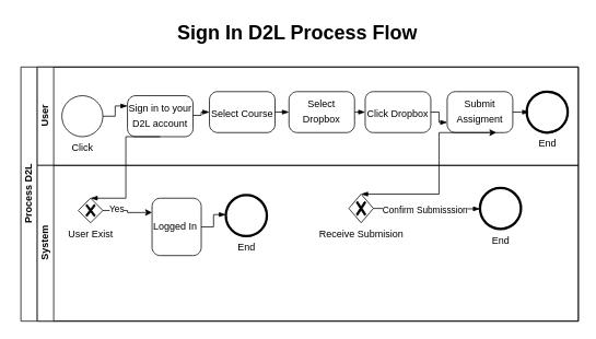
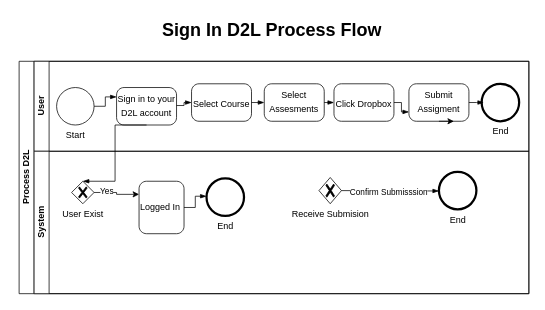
  <mxCell id="0" />
  <mxCell id="1" parent="0" />
  <mxCell id="2" value="Process D2L" style="swimlane;html=1;childLayout=stackLayout;resizeParent=1;resizeParentMax=0;horizontal=0;startSize=20;horizontalStack=0;" parent="1" vertex="1"><mxGeometry x="25" y="81" width="680" height="310" as="geometry" /></mxCell>
  <mxCell id="3" value="User" style="swimlane;html=1;startSize=20;horizontal=0;" parent="2" vertex="1"><mxGeometry x="20" width="660" height="120" as="geometry" /></mxCell>
- <mxCell id="4" value="Click" style="points=[[0.145,0.145,0],[0.5,0,0],[0.855,0.145,0],[1,0.5,0],[0.855,0.855,0],[0.5,1,0],[0.145,0.855,0],[0,0.5,0]];shape=mxgraph.bpmn.event;html=1;verticalLabelPosition=bottom;labelBackgroundColor=#ffffff;verticalAlign=top;align=center;perimeter=ellipsePerimeter;outlineConnect=0;aspect=fixed;outline=standard;symbol=general;" parent="3" vertex="1"><mxGeometry x="30" y="35" width="50" height="50" as="geometry" /></mxCell>
+ <mxCell id="4" value="Start" style="points=[[0.145,0.145,0],[0.5,0,0],[0.855,0.145,0],[1,0.5,0],[0.855,0.855,0],[0.5,1,0],[0.145,0.855,0],[0,0.5,0]];shape=mxgraph.bpmn.event;html=1;verticalLabelPosition=bottom;labelBackgroundColor=#ffffff;verticalAlign=top;align=center;perimeter=ellipsePerimeter;outlineConnect=0;aspect=fixed;outline=standard;symbol=general;" parent="3" vertex="1"><mxGeometry x="30" y="35" width="50" height="50" as="geometry" /></mxCell>
  <mxCell id="5" value="Sign in to your D2L account&lt;span style=&quot;font-size: medium; text-align: start;&quot;&gt;&lt;/span&gt;" style="points=[[0.25,0,0],[0.5,0,0],[0.75,0,0],[1,0.25,0],[1,0.5,0],[1,0.75,0],[0.75,1,0],[0.5,1,0],[0.25,1,0],[0,0.75,0],[0,0.5,0],[0,0.25,0]];shape=mxgraph.bpmn.task;whiteSpace=wrap;rectStyle=rounded;size=10;html=1;container=1;expand=0;collapsible=0;taskMarker=abstract;" parent="3" vertex="1"><mxGeometry x="110" y="35" width="80" height="50" as="geometry" /></mxCell>
  <mxCell id="6" value="&lt;h1&gt;Sign In D2L Process Flow&lt;/h1&gt;" style="text;html=1;strokeColor=none;fillColor=none;spacing=5;spacingTop=-20;whiteSpace=wrap;overflow=hidden;rounded=0;align=center;" parent="5" vertex="1"><mxGeometry x="-135" y="-96" width="685" height="120" as="geometry" /></mxCell>
- <mxCell id="7" value="Select Dropbox&lt;span style=&quot;font-size: medium; text-align: start;&quot;&gt;&lt;/span&gt;" style="points=[[0.25,0,0],[0.5,0,0],[0.75,0,0],[1,0.25,0],[1,0.5,0],[1,0.75,0],[0.75,1,0],[0.5,1,0],[0.25,1,0],[0,0.75,0],[0,0.5,0],[0,0.25,0]];shape=mxgraph.bpmn.task;whiteSpace=wrap;rectStyle=rounded;size=10;html=1;container=1;expand=0;collapsible=0;taskMarker=abstract;" parent="5" vertex="1"><mxGeometry x="197" y="-5" width="80" height="50" as="geometry" /></mxCell>
+ <mxCell id="7" value="Select Assesments&lt;span style=&quot;font-size: medium; text-align: start;&quot;&gt;&lt;/span&gt;" style="points=[[0.25,0,0],[0.5,0,0],[0.75,0,0],[1,0.25,0],[1,0.5,0],[1,0.75,0],[0.75,1,0],[0.5,1,0],[0.25,1,0],[0,0.75,0],[0,0.5,0],[0,0.25,0]];shape=mxgraph.bpmn.task;whiteSpace=wrap;rectStyle=rounded;size=10;html=1;container=1;expand=0;collapsible=0;taskMarker=abstract;" parent="5" vertex="1"><mxGeometry x="197" y="-5" width="80" height="50" as="geometry" /></mxCell>
  <mxCell id="8" value="" style="edgeStyle=elbowEdgeStyle;fontSize=12;html=1;endArrow=blockThin;endFill=1;rounded=0;entryX=0;entryY=0.5;entryDx=0;entryDy=0;entryPerimeter=0;" parent="5" target="29" edge="1"><mxGeometry width="160" relative="1" as="geometry"><mxPoint x="80" y="24" as="sourcePoint" /><mxPoint x="240" y="24" as="targetPoint" /></mxGeometry></mxCell>
  <mxCell id="9" value="" style="edgeStyle=elbowEdgeStyle;fontSize=12;html=1;endArrow=blockThin;endFill=1;rounded=0;exitX=1;exitY=0.5;exitDx=0;exitDy=0;exitPerimeter=0;entryX=0;entryY=0.25;entryDx=0;entryDy=0;entryPerimeter=0;" parent="3" source="4" target="5" edge="1"><mxGeometry width="160" relative="1" as="geometry"><mxPoint x="160" y="50" as="sourcePoint" /><mxPoint x="110" y="60" as="targetPoint" /></mxGeometry></mxCell>
  <mxCell id="10" value="Click Dropbox&lt;span style=&quot;font-size: medium; text-align: start;&quot;&gt;&lt;/span&gt;" style="points=[[0.25,0,0],[0.5,0,0],[0.75,0,0],[1,0.25,0],[1,0.5,0],[1,0.75,0],[0.75,1,0],[0.5,1,0],[0.25,1,0],[0,0.75,0],[0,0.5,0],[0,0.25,0]];shape=mxgraph.bpmn.task;whiteSpace=wrap;rectStyle=rounded;size=10;html=1;container=1;expand=0;collapsible=0;taskMarker=abstract;" parent="3" vertex="1"><mxGeometry x="400" y="30" width="80" height="50" as="geometry" /></mxCell>
  <mxCell id="11" value="Submit Assigment&lt;span style=&quot;font-size: medium; text-align: start;&quot;&gt;&lt;/span&gt;" style="points=[[0.25,0,0],[0.5,0,0],[0.75,0,0],[1,0.25,0],[1,0.5,0],[1,0.75,0],[0.75,1,0],[0.5,1,0],[0.25,1,0],[0,0.75,0],[0,0.5,0],[0,0.25,0]];shape=mxgraph.bpmn.task;whiteSpace=wrap;rectStyle=rounded;size=10;html=1;container=1;expand=0;collapsible=0;taskMarker=abstract;" parent="3" vertex="1"><mxGeometry x="500" y="30" width="80" height="50" as="geometry" /></mxCell>
  <mxCell id="12" value="End" style="points=[[0.145,0.145,0],[0.5,0,0],[0.855,0.145,0],[1,0.5,0],[0.855,0.855,0],[0.5,1,0],[0.145,0.855,0],[0,0.5,0]];shape=mxgraph.bpmn.event;html=1;verticalLabelPosition=bottom;labelBackgroundColor=#ffffff;verticalAlign=top;align=center;perimeter=ellipsePerimeter;outlineConnect=0;aspect=fixed;outline=end;symbol=terminate2;" parent="3" vertex="1"><mxGeometry x="597" y="30" width="50" height="50" as="geometry" /></mxCell>
  <mxCell id="13" value="" style="edgeStyle=elbowEdgeStyle;fontSize=12;html=1;endArrow=blockThin;endFill=1;rounded=0;exitX=1;exitY=0.5;exitDx=0;exitDy=0;exitPerimeter=0;entryX=0;entryY=0.5;entryDx=0;entryDy=0;entryPerimeter=0;" parent="3" source="7" target="10" edge="1"><mxGeometry width="160" relative="1" as="geometry"><mxPoint x="240" y="200" as="sourcePoint" /><mxPoint x="400" y="200" as="targetPoint" /></mxGeometry></mxCell>
  <mxCell id="14" value="" style="edgeStyle=elbowEdgeStyle;fontSize=12;html=1;endArrow=blockThin;endFill=1;rounded=0;exitX=1;exitY=0.5;exitDx=0;exitDy=0;exitPerimeter=0;entryX=0;entryY=0.75;entryDx=0;entryDy=0;entryPerimeter=0;" parent="3" source="10" target="11" edge="1"><mxGeometry width="160" relative="1" as="geometry"><mxPoint x="240" y="200" as="sourcePoint" /><mxPoint x="400" y="200" as="targetPoint" /></mxGeometry></mxCell>
  <mxCell id="15" style="edgeStyle=orthogonalEdgeStyle;rounded=0;orthogonalLoop=1;jettySize=auto;html=1;exitX=0.5;exitY=1;exitDx=0;exitDy=0;exitPerimeter=0;entryX=0.75;entryY=1;entryDx=0;entryDy=0;entryPerimeter=0;" parent="3" source="11" target="11" edge="1"><mxGeometry relative="1" as="geometry" /></mxCell>
- <mxCell id="16" value="" style="edgeStyle=elbowEdgeStyle;fontSize=12;html=1;endArrow=blockThin;endFill=1;rounded=0;exitX=0.5;exitY=1;exitDx=0;exitDy=0;exitPerimeter=0;entryX=0.5;entryY=0;entryDx=0;entryDy=0;entryPerimeter=0;" parent="3" source="11" target="24" edge="1"><mxGeometry width="160" relative="1" as="geometry"><mxPoint x="320" y="100" as="sourcePoint" /><mxPoint x="480" y="100" as="targetPoint" /><Array as="points"><mxPoint x="490" y="130" /></Array></mxGeometry></mxCell>
  <mxCell id="17" value="System" style="swimlane;html=1;startSize=20;horizontal=0;" parent="2" vertex="1"><mxGeometry x="20" y="120" width="660" height="190" as="geometry" /></mxCell>
  <mxCell id="18" value="" style="edgeStyle=orthogonalEdgeStyle;rounded=0;orthogonalLoop=1;jettySize=auto;html=1;entryX=0;entryY=0.25;entryDx=0;entryDy=0;entryPerimeter=0;" parent="17" source="20" target="21" edge="1"><mxGeometry relative="1" as="geometry"><mxPoint x="225" y="45" as="targetPoint" /></mxGeometry></mxCell>
  <mxCell id="19" value="Yes" style="edgeLabel;html=1;align=center;verticalAlign=middle;resizable=0;points=[];" parent="18" vertex="1" connectable="0"><mxGeometry x="-0.473" y="2" relative="1" as="geometry"><mxPoint as="offset" /></mxGeometry></mxCell>
  <mxCell id="20" value="User Exist" style="points=[[0.25,0.25,0],[0.5,0,0],[0.75,0.25,0],[1,0.5,0],[0.75,0.75,0],[0.5,1,0],[0.25,0.75,0],[0,0.5,0]];shape=mxgraph.bpmn.gateway2;html=1;verticalLabelPosition=bottom;labelBackgroundColor=#ffffff;verticalAlign=top;align=center;perimeter=rhombusPerimeter;outlineConnect=0;outline=none;symbol=none;gwType=exclusive;" parent="17" vertex="1"><mxGeometry x="50" y="40" width="30" height="30" as="geometry" /></mxCell>
  <mxCell id="21" value="Logged In&amp;nbsp;" style="points=[[0.25,0,0],[0.5,0,0],[0.75,0,0],[1,0.25,0],[1,0.5,0],[1,0.75,0],[0.75,1,0],[0.5,1,0],[0.25,1,0],[0,0.75,0],[0,0.5,0],[0,0.25,0]];shape=mxgraph.bpmn.task;whiteSpace=wrap;rectStyle=rounded;size=10;html=1;container=1;expand=0;collapsible=0;taskMarker=abstract;" parent="17" vertex="1"><mxGeometry x="140" y="40" width="60" height="70" as="geometry" /></mxCell>
  <mxCell id="22" value="End" style="points=[[0.145,0.145,0],[0.5,0,0],[0.855,0.145,0],[1,0.5,0],[0.855,0.855,0],[0.5,1,0],[0.145,0.855,0],[0,0.5,0]];shape=mxgraph.bpmn.event;html=1;verticalLabelPosition=bottom;labelBackgroundColor=#ffffff;verticalAlign=top;align=center;perimeter=ellipsePerimeter;outlineConnect=0;aspect=fixed;outline=end;symbol=terminate2;" parent="17" vertex="1"><mxGeometry x="540" y="27.5" width="50" height="50" as="geometry" /></mxCell>
  <mxCell id="23" value="" style="edgeStyle=elbowEdgeStyle;fontSize=12;html=1;endArrow=blockThin;endFill=1;rounded=0;exitX=1;exitY=0.5;exitDx=0;exitDy=0;exitPerimeter=0;" parent="17" source="11" edge="1"><mxGeometry width="160" relative="1" as="geometry"><mxPoint x="470" y="31.45" as="sourcePoint" /><mxPoint x="600" y="-65" as="targetPoint" /></mxGeometry></mxCell>
  <mxCell id="24" value="Receive Submision" style="points=[[0.25,0.25,0],[0.5,0,0],[0.75,0.25,0],[1,0.5,0],[0.75,0.75,0],[0.5,1,0],[0.25,0.75,0],[0,0.5,0]];shape=mxgraph.bpmn.gateway2;html=1;verticalLabelPosition=bottom;labelBackgroundColor=#ffffff;verticalAlign=top;align=center;perimeter=rhombusPerimeter;outlineConnect=0;outline=none;symbol=none;gwType=exclusive;" parent="17" vertex="1"><mxGeometry x="380" y="35" width="30" height="35" as="geometry" /></mxCell>
  <mxCell id="25" value="" style="edgeStyle=elbowEdgeStyle;fontSize=12;html=1;endArrow=blockThin;endFill=1;rounded=0;exitX=1;exitY=0.5;exitDx=0;exitDy=0;exitPerimeter=0;elbow=vertical;entryX=0;entryY=0.5;entryDx=0;entryDy=0;entryPerimeter=0;" parent="17" source="24" target="22" edge="1"><mxGeometry width="160" relative="1" as="geometry"><mxPoint x="240" y="80" as="sourcePoint" /><mxPoint x="490" y="60" as="targetPoint" /></mxGeometry></mxCell>
  <mxCell id="26" value="Confirm Submisssion" style="edgeLabel;html=1;align=center;verticalAlign=middle;resizable=0;points=[];" parent="25" vertex="1" connectable="0"><mxGeometry x="-0.472" y="-1" relative="1" as="geometry"><mxPoint x="28" as="offset" /></mxGeometry></mxCell>
  <mxCell id="27" value="End" style="points=[[0.145,0.145,0],[0.5,0,0],[0.855,0.145,0],[1,0.5,0],[0.855,0.855,0],[0.5,1,0],[0.145,0.855,0],[0,0.5,0]];shape=mxgraph.bpmn.event;html=1;verticalLabelPosition=bottom;labelBackgroundColor=#ffffff;verticalAlign=top;align=center;perimeter=ellipsePerimeter;outlineConnect=0;aspect=fixed;outline=end;symbol=terminate2;" parent="17" vertex="1"><mxGeometry x="230" y="36.25" width="50" height="50" as="geometry" /></mxCell>
  <mxCell id="28" value="" style="edgeStyle=elbowEdgeStyle;fontSize=12;html=1;endArrow=blockThin;endFill=1;rounded=0;entryX=0.5;entryY=0;entryDx=0;entryDy=0;entryPerimeter=0;exitX=0.5;exitY=1;exitDx=0;exitDy=0;exitPerimeter=0;" parent="2" source="5" target="20" edge="1"><mxGeometry width="160" relative="1" as="geometry"><mxPoint x="100" y="120" as="sourcePoint" /><mxPoint x="260" y="120" as="targetPoint" /></mxGeometry></mxCell>
  <mxCell id="29" value="Select Course&lt;span style=&quot;font-size: medium; text-align: start;&quot;&gt;&lt;/span&gt;" style="points=[[0.25,0,0],[0.5,0,0],[0.75,0,0],[1,0.25,0],[1,0.5,0],[1,0.75,0],[0.75,1,0],[0.5,1,0],[0.25,1,0],[0,0.75,0],[0,0.5,0],[0,0.25,0]];shape=mxgraph.bpmn.task;whiteSpace=wrap;rectStyle=rounded;size=10;html=1;container=1;expand=0;collapsible=0;taskMarker=abstract;" parent="1" vertex="1"><mxGeometry x="255" y="111" width="80" height="50" as="geometry" /></mxCell>
  <mxCell id="30" value="" style="edgeStyle=elbowEdgeStyle;fontSize=12;html=1;endArrow=blockThin;endFill=1;rounded=0;exitX=1;exitY=0.5;exitDx=0;exitDy=0;exitPerimeter=0;entryX=0;entryY=0.5;entryDx=0;entryDy=0;entryPerimeter=0;" parent="1" source="29" target="7" edge="1"><mxGeometry width="160" relative="1" as="geometry"><mxPoint x="285" y="281" as="sourcePoint" /><mxPoint x="445" y="281" as="targetPoint" /></mxGeometry></mxCell>
  <mxCell id="31" value="" style="edgeStyle=elbowEdgeStyle;fontSize=12;html=1;endArrow=blockThin;endFill=1;rounded=0;exitX=1;exitY=0.5;exitDx=0;exitDy=0;exitPerimeter=0;" parent="1" source="21" edge="1"><mxGeometry width="160" relative="1" as="geometry"><mxPoint x="285" y="281" as="sourcePoint" /><mxPoint x="275" y="261" as="targetPoint" /></mxGeometry></mxCell>
